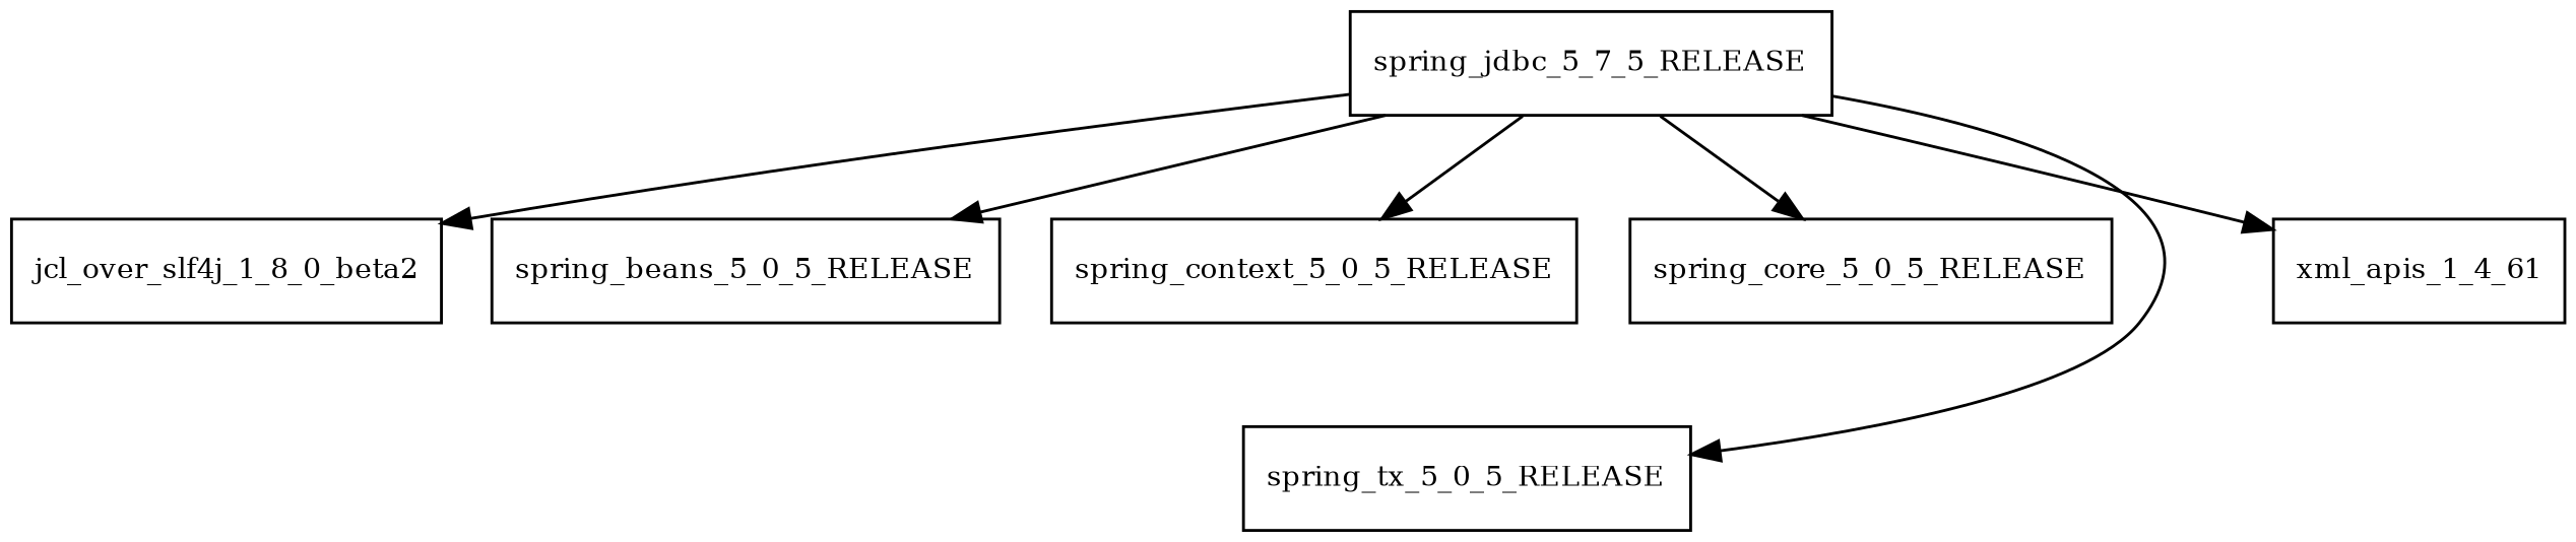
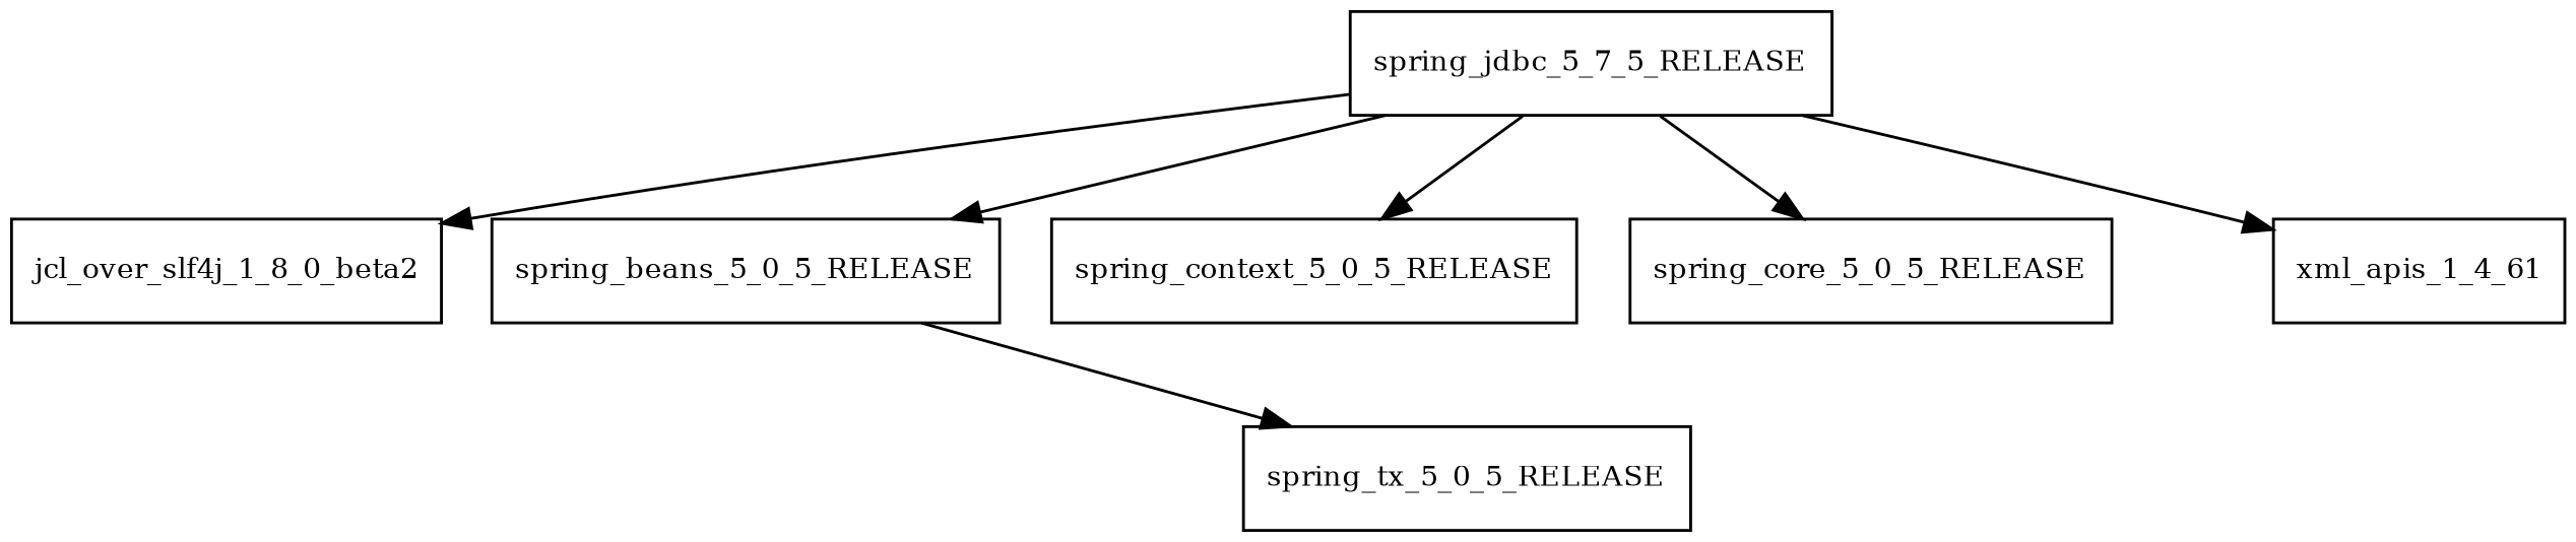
  digraph {
    node [fontsize=10.0 shape=box]
    n1 [label=spring_jdbc_5_7_5_RELEASE]
    jcl_over_slf4j_1_8_0_beta2
    spring_beans_5_0_5_RELEASE
    spring_context_5_0_5_RELEASE
    spring_core_5_0_5_RELEASE
    spring_tx_5_0_5_RELEASE
    n7 [label=xml_apis_1_4_61]
    n1 -> jcl_over_slf4j_1_8_0_beta2
    n1 -> spring_beans_5_0_5_RELEASE
    n1 -> spring_context_5_0_5_RELEASE
    n1 -> spring_core_5_0_5_RELEASE
-   n1 -> spring_tx_5_0_5_RELEASE
+   spring_beans_5_0_5_RELEASE -> spring_tx_5_0_5_RELEASE
    n1 -> n7
  }
